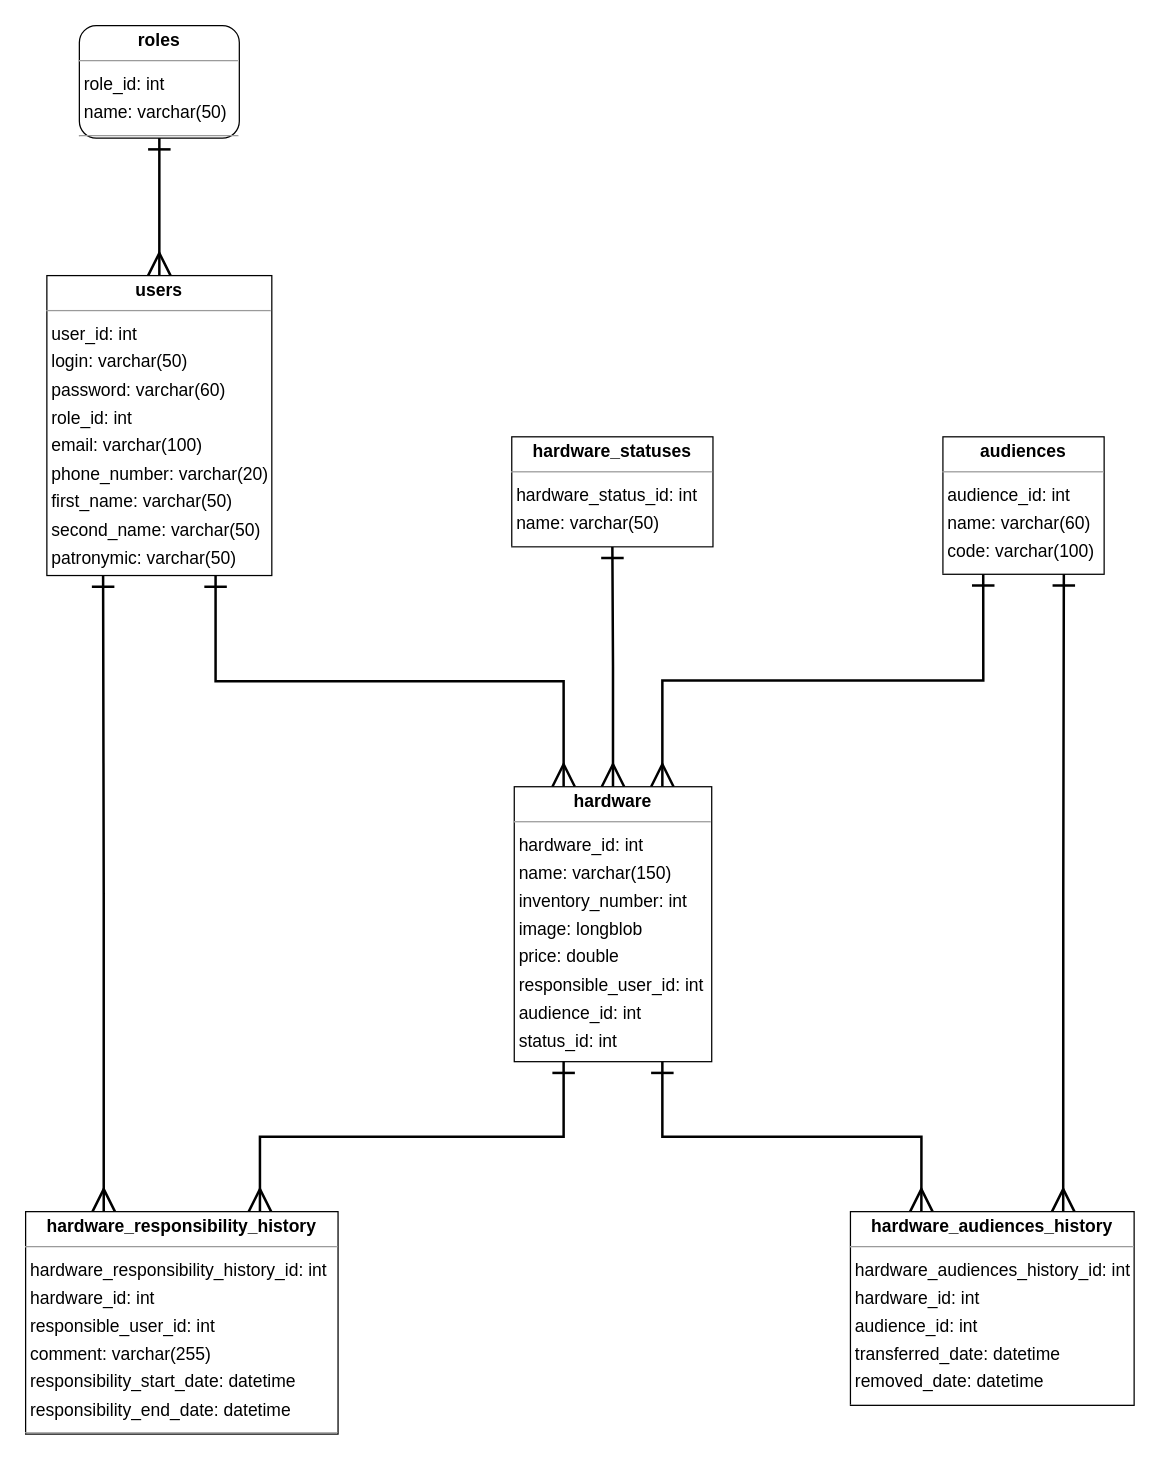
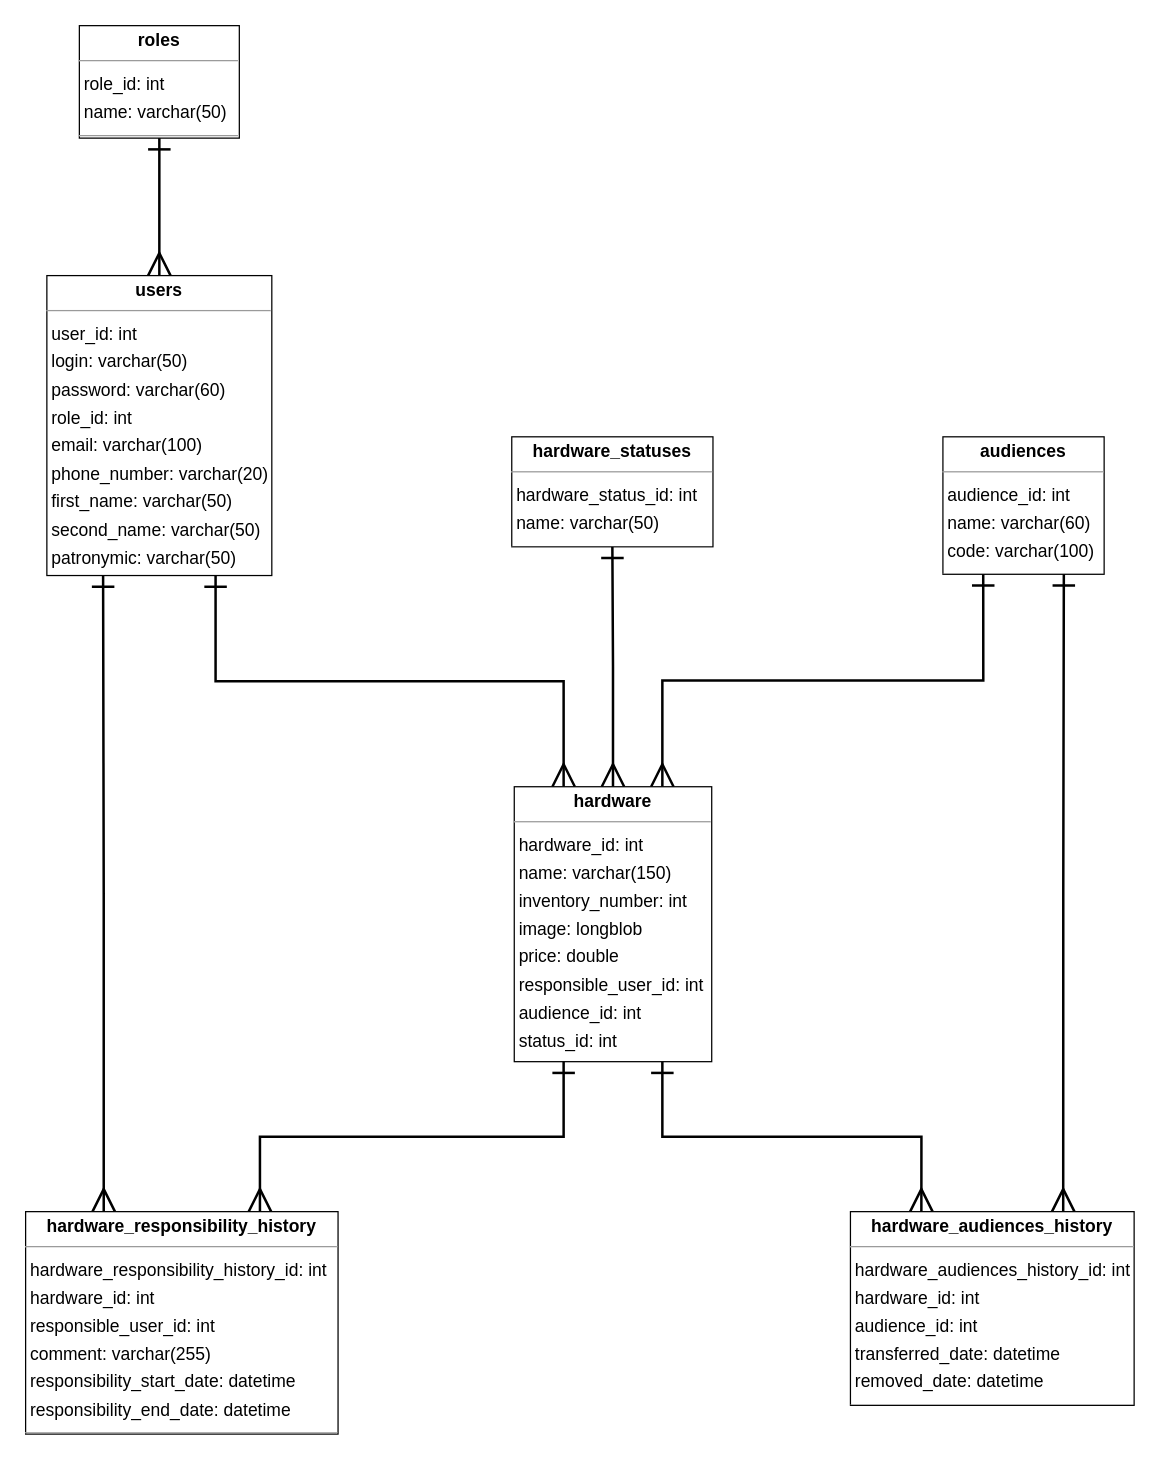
  <mxCell id="0" />
  <mxCell id="1" parent="0" />
  <mxCell id="2" value="&lt;p style=&quot;margin:0px;margin-top:4px;text-align:center;&quot;&gt;&lt;b&gt;audiences&lt;/b&gt;&lt;/p&gt;&lt;hr size=&quot;1&quot;&gt;&lt;p style=&quot;margin:0 0 0 4px;line-height:1.6;&quot;&gt; audience_id: int&lt;/p&gt;&lt;p style=&quot;margin:0 0 0 4px;line-height:1.6;&quot;&gt; &lt;/p&gt;&lt;p style=&quot;margin:0 0 0 4px;line-height:1.6;&quot;&gt;name: varchar(60)&lt;br&gt; code: varchar(100)&lt;/p&gt;&lt;hr size=&quot;1&quot;&gt;&lt;p style=&quot;margin:0 0 0 4px;line-height:1.6;&quot;&gt;&lt;br&gt;&lt;/p&gt;" style="verticalAlign=top;align=left;overflow=fill;fontSize=14;fontFamily=Helvetica;html=1;rounded=0;shadow=0;comic=0;labelBackgroundColor=none;strokeWidth=1;" parent="1" vertex="1"><mxGeometry x="754" y="349" width="129" height="110" as="geometry" /></mxCell>
  <mxCell id="3" style="edgeStyle=orthogonalEdgeStyle;rounded=0;orthogonalLoop=1;jettySize=auto;html=1;exitX=0.5;exitY=0;exitDx=0;exitDy=0;entryX=0.5;entryY=1;entryDx=0;entryDy=0;strokeWidth=2;endArrow=ERone;endFill=0;endSize=15;startArrow=ERmany;startFill=0;targetPerimeterSpacing=0;sourcePerimeterSpacing=0;startSize=15;" parent="1" source="6" target="13" edge="1"><mxGeometry relative="1" as="geometry" /></mxCell>
  <mxCell id="4" style="edgeStyle=orthogonalEdgeStyle;rounded=0;orthogonalLoop=1;jettySize=auto;html=1;exitX=0.75;exitY=0;exitDx=0;exitDy=0;entryX=0.25;entryY=1;entryDx=0;entryDy=0;endArrow=ERone;endFill=0;startArrow=ERmany;startFill=0;endSize=15;startSize=15;strokeWidth=2;" parent="1" source="6" target="2" edge="1"><mxGeometry relative="1" as="geometry" /></mxCell>
  <mxCell id="5" style="edgeStyle=orthogonalEdgeStyle;rounded=0;orthogonalLoop=1;jettySize=auto;html=1;exitX=0.25;exitY=0;exitDx=0;exitDy=0;entryX=0.75;entryY=1;entryDx=0;entryDy=0;endArrow=ERone;endFill=0;startArrow=ERmany;startFill=0;endSize=15;startSize=15;strokeWidth=2;" parent="1" source="6" target="16" edge="1"><mxGeometry relative="1" as="geometry" /></mxCell>
  <mxCell id="6" value="&lt;p style=&quot;margin:0px;margin-top:4px;text-align:center;&quot;&gt;&lt;b&gt;hardware&lt;/b&gt;&lt;/p&gt;&lt;hr size=&quot;1&quot;&gt;&lt;p style=&quot;margin:0 0 0 4px;line-height:1.6;&quot;&gt; hardware_id: int&lt;/p&gt;&lt;p style=&quot;margin:0 0 0 4px;line-height:1.6;&quot;&gt; &lt;/p&gt;&lt;p style=&quot;margin:0 0 0 4px;line-height:1.6;&quot;&gt;name: varchar(150)&lt;br&gt; inventory_number: int&lt;br&gt; image: longblob&lt;br&gt; price: double&lt;br&gt; responsible_user_id: int&lt;br&gt; audience_id: int&lt;br&gt; status_id: int&lt;/p&gt;&lt;hr size=&quot;1&quot;&gt;&lt;p style=&quot;margin:0 0 0 4px;line-height:1.6;&quot;&gt;&lt;br&gt;&lt;/p&gt;" style="verticalAlign=top;align=left;overflow=fill;fontSize=14;fontFamily=Helvetica;html=1;rounded=0;shadow=0;comic=0;labelBackgroundColor=none;strokeWidth=1;" parent="1" vertex="1"><mxGeometry x="411" y="629" width="158" height="220" as="geometry" /></mxCell>
  <mxCell id="7" style="edgeStyle=orthogonalEdgeStyle;rounded=0;orthogonalLoop=1;jettySize=auto;html=1;exitX=0.25;exitY=0;exitDx=0;exitDy=0;entryX=0.75;entryY=1;entryDx=0;entryDy=0;endArrow=ERone;endFill=0;startArrow=ERmany;startFill=0;endSize=15;startSize=15;strokeWidth=2;" parent="1" source="9" target="6" edge="1"><mxGeometry relative="1" as="geometry" /></mxCell>
  <mxCell id="8" style="edgeStyle=orthogonalEdgeStyle;rounded=0;orthogonalLoop=1;jettySize=auto;html=1;exitX=0.75;exitY=0;exitDx=0;exitDy=0;entryX=0.75;entryY=1;entryDx=0;entryDy=0;endArrow=ERone;endFill=0;startArrow=ERmany;startFill=0;endSize=15;startSize=15;strokeWidth=2;" parent="1" source="9" target="2" edge="1"><mxGeometry relative="1" as="geometry" /></mxCell>
  <mxCell id="9" value="&lt;p style=&quot;margin:0px;margin-top:4px;text-align:center;&quot;&gt;&lt;b&gt;hardware_audiences_history&lt;/b&gt;&lt;/p&gt;&lt;hr size=&quot;1&quot;&gt;&lt;p style=&quot;margin:0 0 0 4px;line-height:1.6;&quot;&gt; hardware_audiences_history_id: int&lt;/p&gt;&lt;p style=&quot;margin:0 0 0 4px;line-height:1.6;&quot;&gt; &lt;/p&gt;&lt;p style=&quot;margin:0 0 0 4px;line-height:1.6;&quot;&gt;hardware_id: int&lt;br&gt; audience_id: int&lt;br&gt; transferred_date: datetime&lt;br&gt; removed_date: datetime&lt;/p&gt;&lt;hr size=&quot;1&quot;&gt;&lt;p style=&quot;margin:0 0 0 4px;line-height:1.6;&quot;&gt;&lt;br&gt;&lt;/p&gt;" style="verticalAlign=top;align=left;overflow=fill;fontSize=14;fontFamily=Helvetica;html=1;rounded=0;shadow=0;comic=0;labelBackgroundColor=none;strokeWidth=1;" parent="1" vertex="1"><mxGeometry x="680" y="969" width="227" height="155" as="geometry" /></mxCell>
  <mxCell id="10" style="edgeStyle=orthogonalEdgeStyle;rounded=0;orthogonalLoop=1;jettySize=auto;html=1;exitX=0.75;exitY=0;exitDx=0;exitDy=0;entryX=0.25;entryY=1;entryDx=0;entryDy=0;endArrow=ERone;endFill=0;startArrow=ERmany;startFill=0;endSize=15;startSize=15;strokeWidth=2;" parent="1" source="12" target="6" edge="1"><mxGeometry relative="1" as="geometry" /></mxCell>
  <mxCell id="11" style="edgeStyle=orthogonalEdgeStyle;rounded=0;orthogonalLoop=1;jettySize=auto;html=1;exitX=0.25;exitY=0;exitDx=0;exitDy=0;entryX=0.25;entryY=1;entryDx=0;entryDy=0;endArrow=ERone;endFill=0;startArrow=ERmany;startFill=0;endSize=15;startSize=15;strokeWidth=2;" parent="1" source="12" target="16" edge="1"><mxGeometry relative="1" as="geometry" /></mxCell>
  <mxCell id="12" value="&lt;p style=&quot;margin:0px;margin-top:4px;text-align:center;&quot;&gt;&lt;b&gt;hardware_responsibility_history&lt;/b&gt;&lt;/p&gt;&lt;hr size=&quot;1&quot;&gt;&lt;p style=&quot;margin:0 0 0 4px;line-height:1.6;&quot;&gt; hardware_responsibility_history_id: int&lt;/p&gt;&lt;p style=&quot;margin:0 0 0 4px;line-height:1.6;&quot;&gt; &lt;/p&gt;&lt;p style=&quot;margin:0 0 0 4px;line-height:1.6;&quot;&gt;hardware_id: int&lt;br&gt; responsible_user_id: int&lt;br&gt; comment: varchar(255)&lt;br&gt; responsibility_start_date: datetime&lt;br&gt; responsibility_end_date: datetime&lt;/p&gt;&lt;hr size=&quot;1&quot;&gt;&lt;p style=&quot;margin:0 0 0 4px;line-height:1.6;&quot;&gt;&lt;br&gt;&lt;/p&gt;" style="verticalAlign=top;align=left;overflow=fill;fontSize=14;fontFamily=Helvetica;html=1;rounded=0;shadow=0;comic=0;labelBackgroundColor=none;strokeWidth=1;" parent="1" vertex="1"><mxGeometry x="20" y="969" width="250" height="178" as="geometry" /></mxCell>
  <mxCell id="13" value="&lt;p style=&quot;margin:0px;margin-top:4px;text-align:center;&quot;&gt;&lt;b&gt;hardware_statuses&lt;/b&gt;&lt;/p&gt;&lt;hr size=&quot;1&quot;&gt;&lt;p style=&quot;margin:0 0 0 4px;line-height:1.6;&quot;&gt; hardware_status_id: int&lt;/p&gt;&lt;p style=&quot;margin:0 0 0 4px;line-height:1.6;&quot;&gt; &lt;/p&gt;&lt;p style=&quot;margin:0 0 0 4px;line-height:1.6;&quot;&gt;name: varchar(50)&lt;/p&gt;&lt;hr size=&quot;1&quot;&gt;" style="verticalAlign=top;align=left;overflow=fill;fontSize=14;fontFamily=Helvetica;html=1;rounded=0;shadow=0;comic=0;labelBackgroundColor=none;strokeWidth=1;" parent="1" vertex="1"><mxGeometry x="409" y="349" width="161" height="88" as="geometry" /></mxCell>
- <mxCell id="14" value="&lt;p style=&quot;margin:0px;margin-top:4px;text-align:center;&quot;&gt;&lt;b&gt;roles&lt;/b&gt;&lt;/p&gt;&lt;hr size=&quot;1&quot;&gt;&lt;p style=&quot;margin:0 0 0 4px;line-height:1.6;&quot;&gt; role_id: int&lt;/p&gt;&lt;p style=&quot;margin:0 0 0 4px;line-height:1.6;&quot;&gt; &lt;/p&gt;&lt;p style=&quot;margin:0 0 0 4px;line-height:1.6;&quot;&gt;name: varchar(50)&lt;/p&gt;&lt;hr size=&quot;1&quot;&gt;" style="verticalAlign=top;align=left;overflow=fill;fontSize=14;fontFamily=Helvetica;html=1;shadow=0;comic=0;labelBackgroundColor=none;strokeWidth=1;rounded=1;" parent="1" vertex="1"><mxGeometry x="63" y="20" width="128" height="90" as="geometry" /></mxCell>
+ <mxCell id="14" value="&lt;p style=&quot;margin:0px;margin-top:4px;text-align:center;&quot;&gt;&lt;b&gt;roles&lt;/b&gt;&lt;/p&gt;&lt;hr size=&quot;1&quot;&gt;&lt;p style=&quot;margin:0 0 0 4px;line-height:1.6;&quot;&gt; role_id: int&lt;/p&gt;&lt;p style=&quot;margin:0 0 0 4px;line-height:1.6;&quot;&gt; &lt;/p&gt;&lt;p style=&quot;margin:0 0 0 4px;line-height:1.6;&quot;&gt;name: varchar(50)&lt;/p&gt;&lt;hr size=&quot;1&quot;&gt;" style="verticalAlign=top;align=left;overflow=fill;fontSize=14;fontFamily=Helvetica;html=1;rounded=0;shadow=0;comic=0;labelBackgroundColor=none;strokeWidth=1;" parent="1" vertex="1"><mxGeometry x="63" y="20" width="128" height="90" as="geometry" /></mxCell>
  <mxCell id="15" style="edgeStyle=orthogonalEdgeStyle;rounded=0;orthogonalLoop=1;jettySize=auto;html=1;exitX=0.5;exitY=0;exitDx=0;exitDy=0;entryX=0.5;entryY=1;entryDx=0;entryDy=0;endArrow=ERone;endFill=0;startArrow=ERmany;startFill=0;endSize=15;startSize=15;strokeWidth=2;" parent="1" source="16" target="14" edge="1"><mxGeometry relative="1" as="geometry" /></mxCell>
  <mxCell id="16" value="&lt;p style=&quot;margin:0px;margin-top:4px;text-align:center;&quot;&gt;&lt;b&gt;users&lt;/b&gt;&lt;/p&gt;&lt;hr size=&quot;1&quot;&gt;&lt;p style=&quot;margin:0 0 0 4px;line-height:1.6;&quot;&gt;user_id: int &lt;/p&gt;&lt;p style=&quot;margin:0 0 0 4px;line-height:1.6;&quot;&gt;login: varchar(50)&lt;br&gt; password: varchar(60)&lt;br&gt; role_id: int&lt;br&gt; email: varchar(100)&lt;br&gt; phone_number: varchar(20)&lt;br&gt; first_name: varchar(50)&lt;br&gt; second_name: varchar(50)&lt;br&gt; patronymic: varchar(50)&lt;/p&gt;&lt;hr size=&quot;1&quot;&gt;&lt;p style=&quot;margin:0 0 0 4px;line-height:1.6;&quot;&gt;&lt;br&gt;&lt;/p&gt;" style="verticalAlign=top;align=left;overflow=fill;fontSize=14;fontFamily=Helvetica;html=1;rounded=0;shadow=0;comic=0;labelBackgroundColor=none;strokeWidth=1;" parent="1" vertex="1"><mxGeometry x="37" y="220" width="180" height="240" as="geometry" /></mxCell>
